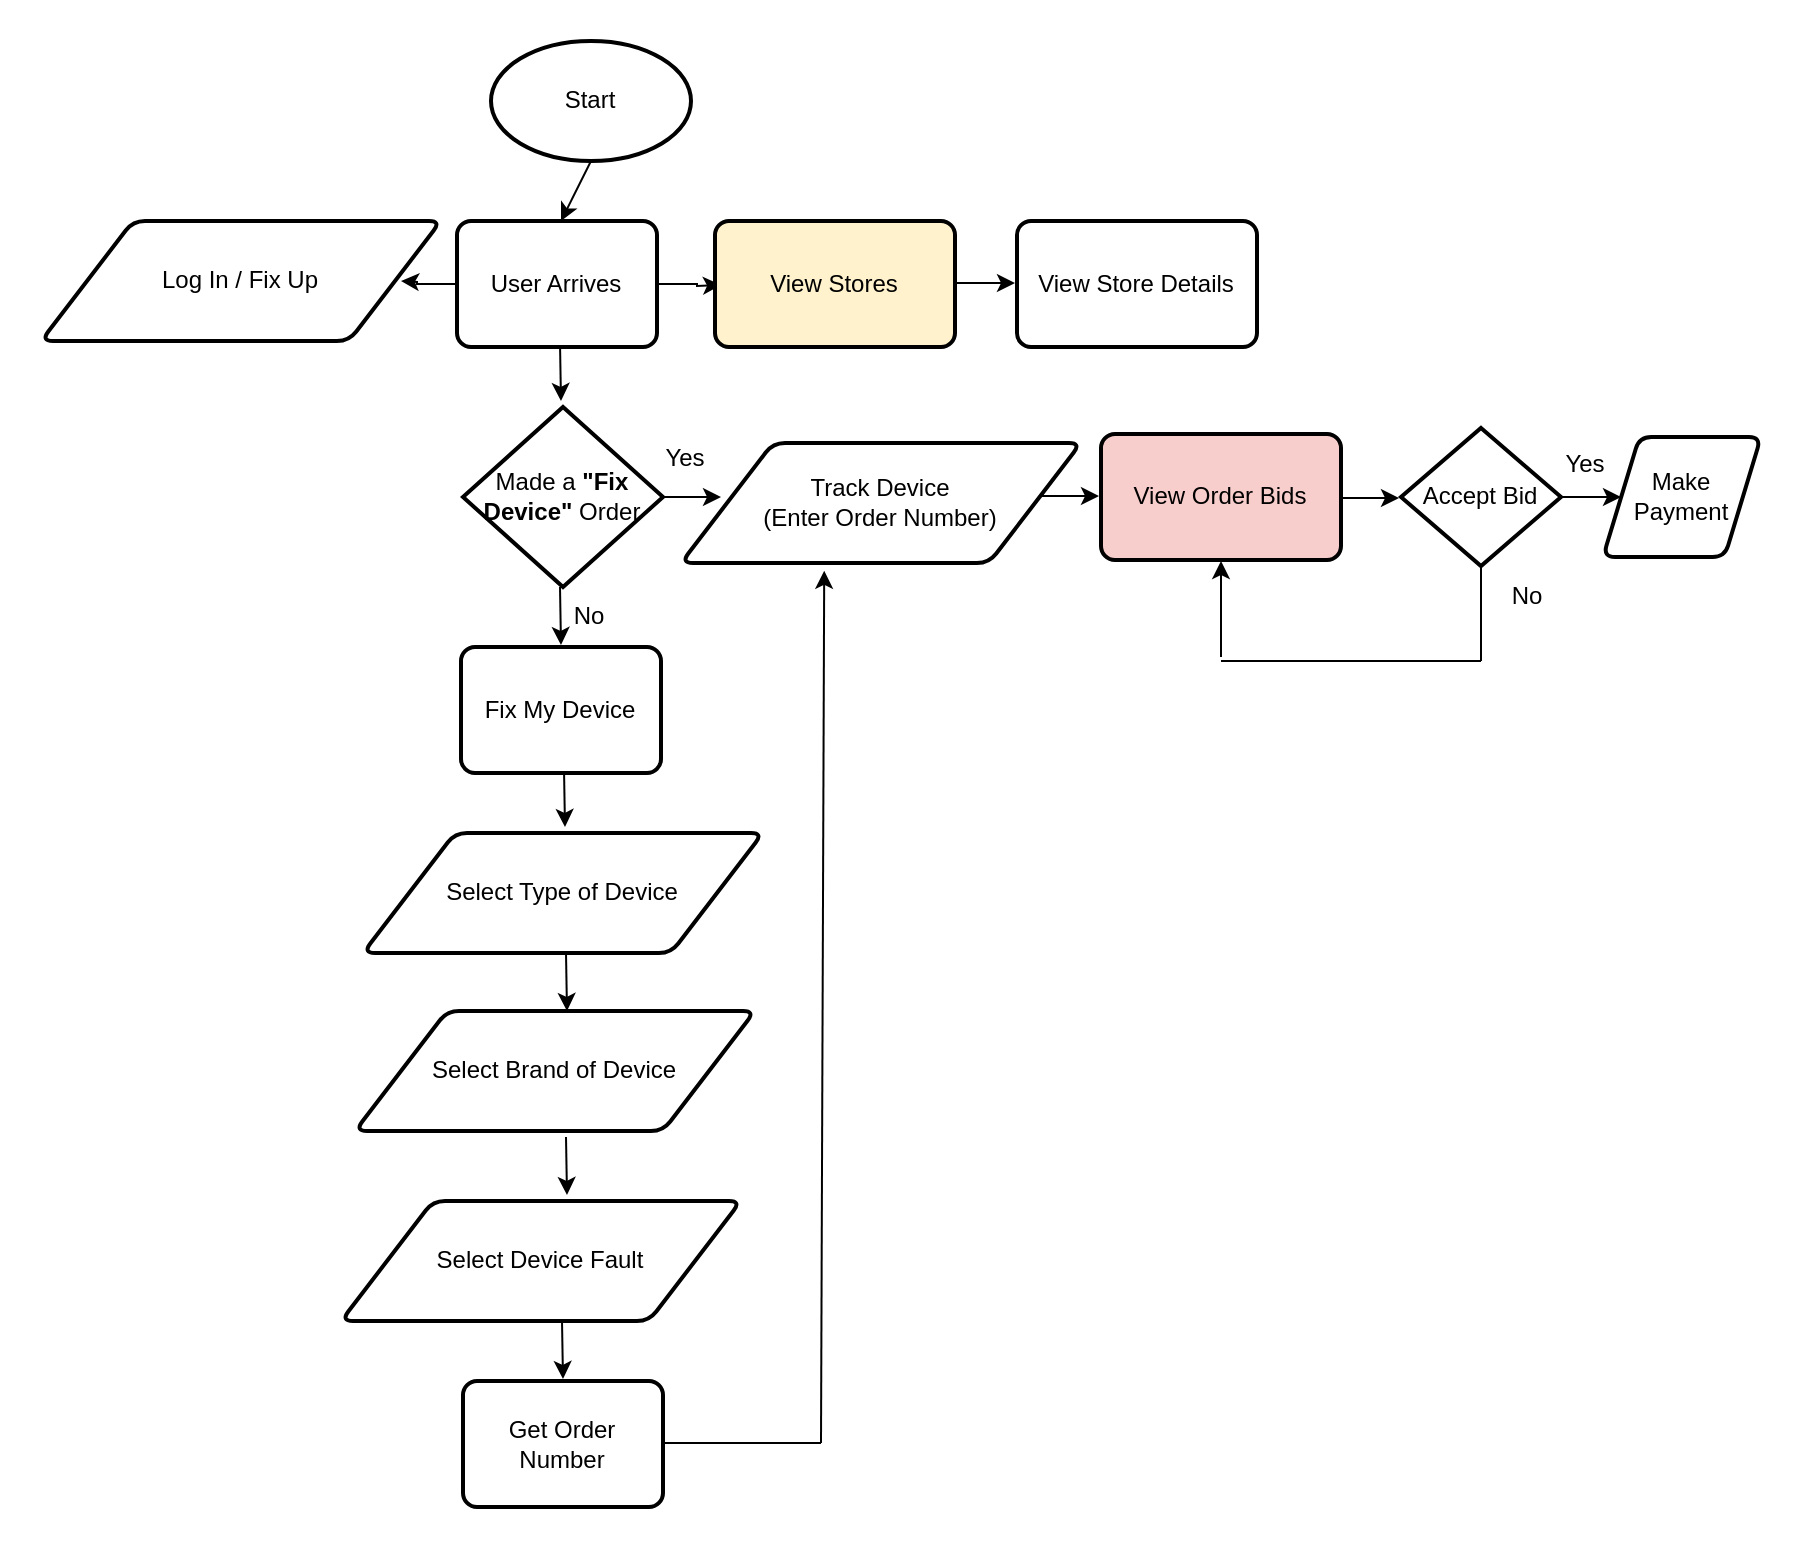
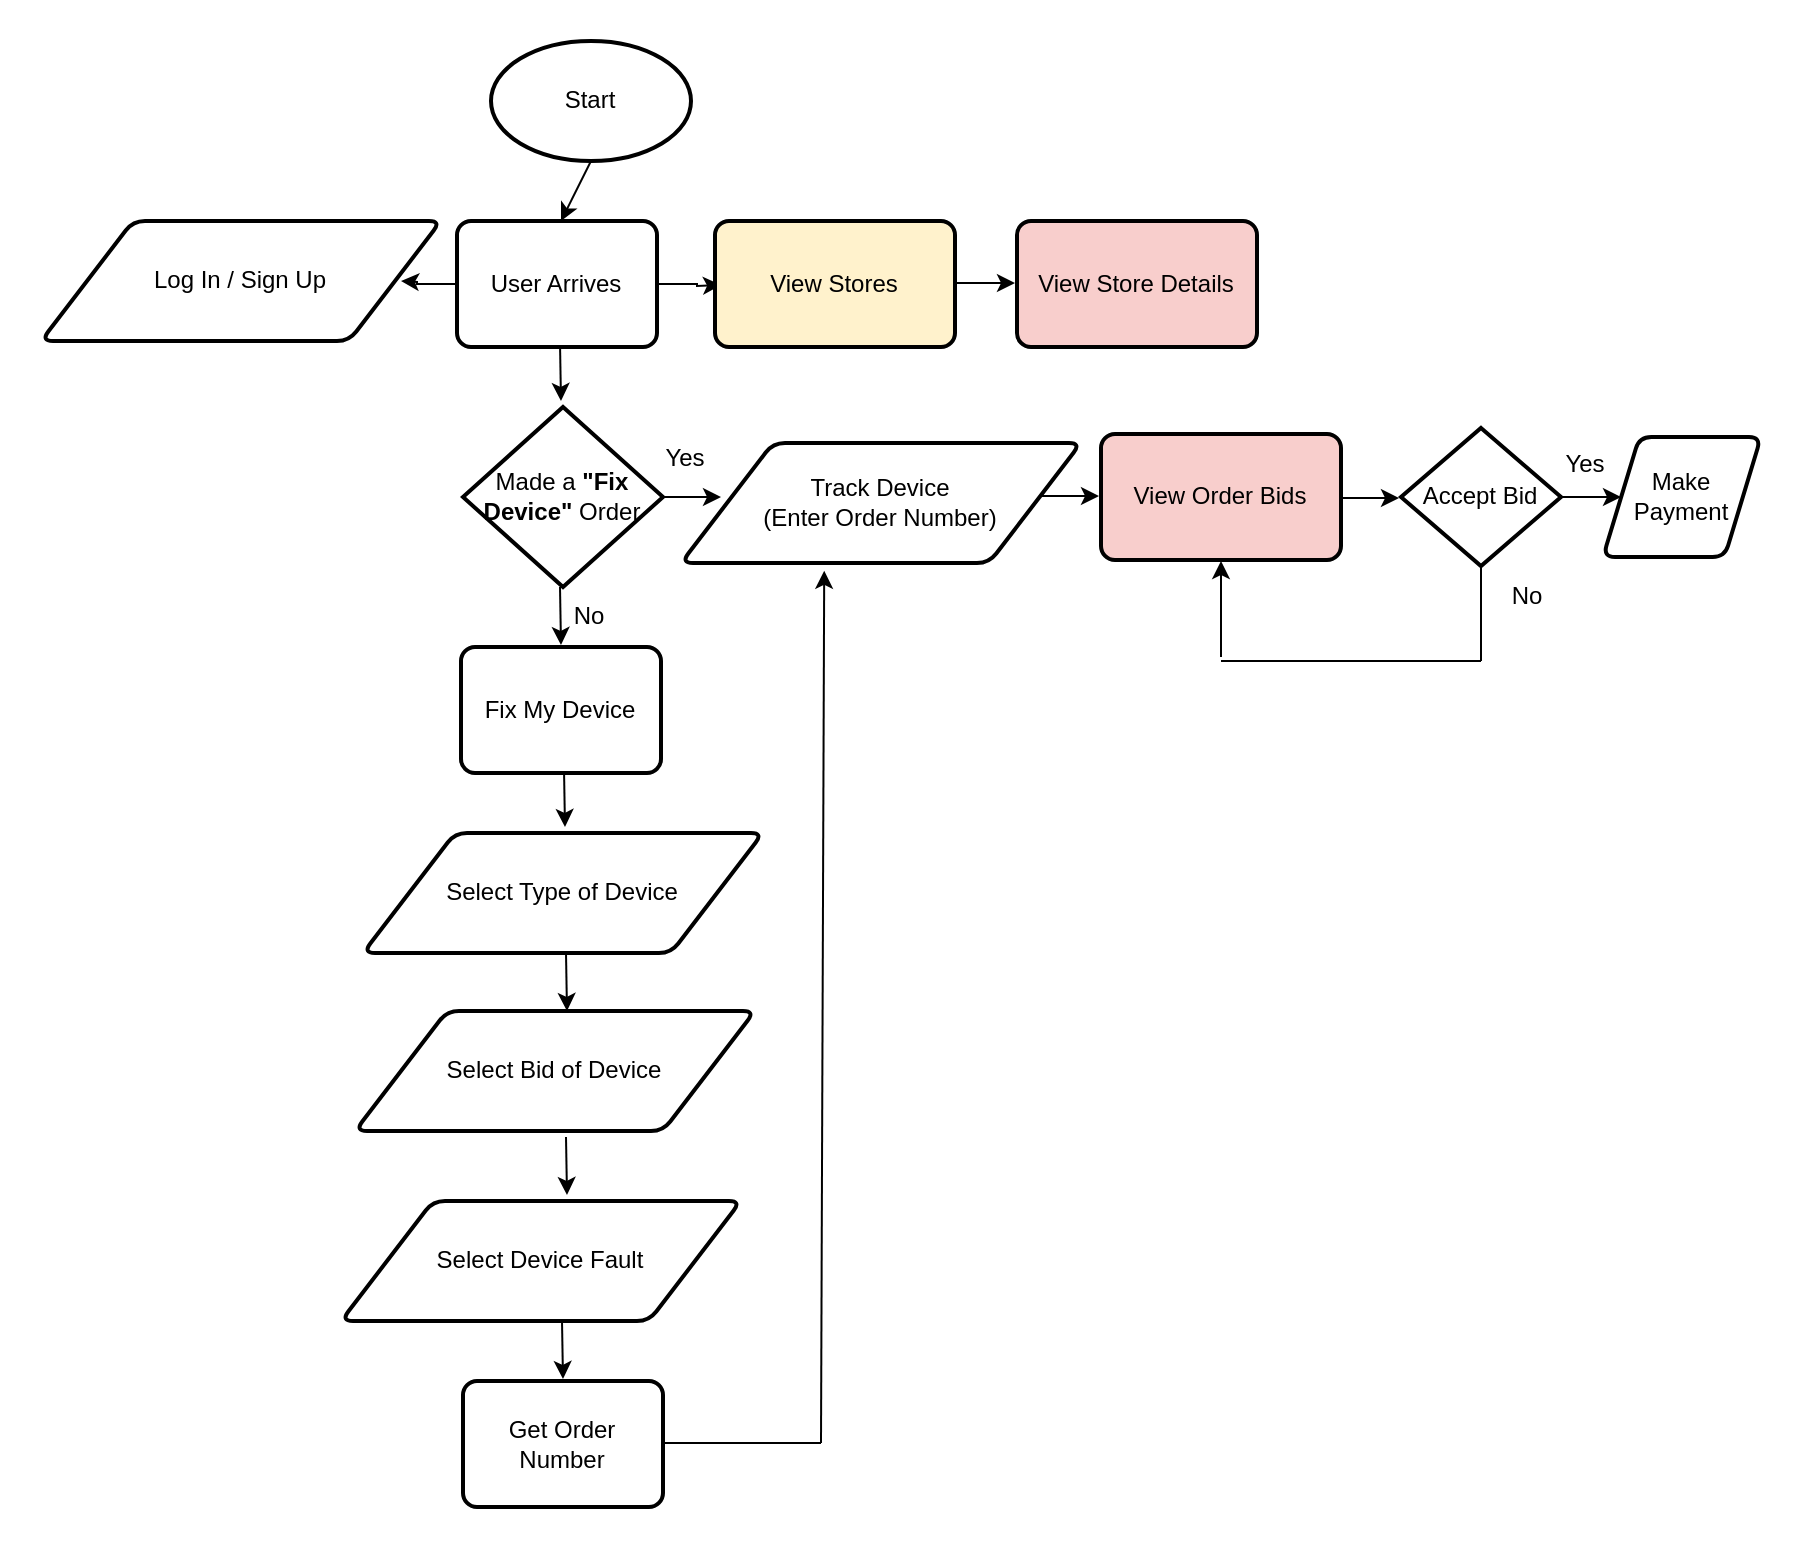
  <mxCell id="0" />
  <mxCell id="1" parent="0" />
  <mxCell id="2" value="Start" style="strokeWidth=2;html=1;shape=mxgraph.flowchart.start_1;whiteSpace=wrap;" vertex="1" parent="1"><mxGeometry x="245" y="20" width="100" height="60" as="geometry" /></mxCell>
  <mxCell id="3" value="" style="endArrow=classic;html=1;rounded=0;exitX=0.5;exitY=1;exitDx=0;exitDy=0;exitPerimeter=0;" edge="1" parent="1" source="2"><mxGeometry width="50" height="50" relative="1" as="geometry"><mxPoint x="255" y="160" as="sourcePoint" /><mxPoint x="280" y="110" as="targetPoint" /></mxGeometry></mxCell>
  <mxCell id="4" value="" style="endArrow=classic;html=1;rounded=0;exitX=0.5;exitY=1;exitDx=0;exitDy=0;exitPerimeter=0;" edge="1" parent="1"><mxGeometry width="50" height="50" relative="1" as="geometry"><mxPoint x="279.5" y="171" as="sourcePoint" /><mxPoint x="280" y="200" as="targetPoint" /></mxGeometry></mxCell>
  <mxCell id="5" value="" style="edgeStyle=orthogonalEdgeStyle;rounded=0;orthogonalLoop=1;jettySize=auto;html=1;" edge="1" parent="1" source="6"><mxGeometry relative="1" as="geometry"><mxPoint x="360" y="248" as="targetPoint" /></mxGeometry></mxCell>
  <mxCell id="6" value="Made a &lt;b&gt;&quot;Fix Device&quot;&lt;/b&gt; Order" style="strokeWidth=2;html=1;shape=mxgraph.flowchart.decision;whiteSpace=wrap;" vertex="1" parent="1"><mxGeometry x="231" y="203" width="100" height="90" as="geometry" /></mxCell>
  <mxCell id="7" value="" style="endArrow=classic;html=1;rounded=0;exitX=0.5;exitY=1;exitDx=0;exitDy=0;exitPerimeter=0;" edge="1" parent="1"><mxGeometry width="50" height="50" relative="1" as="geometry"><mxPoint x="279.5" y="293" as="sourcePoint" /><mxPoint x="280" y="322" as="targetPoint" /></mxGeometry></mxCell>
  <mxCell id="8" value="No" style="text;html=1;strokeColor=none;fillColor=none;align=center;verticalAlign=middle;whiteSpace=wrap;rounded=0;" vertex="1" parent="1"><mxGeometry x="280" y="293" width="29" height="30" as="geometry" /></mxCell>
  <mxCell id="9" value="" style="endArrow=classic;html=1;rounded=0;exitX=1;exitY=0.5;exitDx=0;exitDy=0;exitPerimeter=0;" edge="1" parent="1"><mxGeometry width="50" height="50" relative="1" as="geometry"><mxPoint x="520" y="247.5" as="sourcePoint" /><mxPoint x="549" y="247.5" as="targetPoint" /></mxGeometry></mxCell>
  <mxCell id="10" value="Yes" style="text;html=1;strokeColor=none;fillColor=none;align=center;verticalAlign=middle;whiteSpace=wrap;rounded=0;" vertex="1" parent="1"><mxGeometry x="328" y="214" width="29" height="30" as="geometry" /></mxCell>
  <mxCell id="11" value="Track Device&lt;br&gt;(Enter Order Number)" style="shape=parallelogram;html=1;strokeWidth=2;perimeter=parallelogramPerimeter;whiteSpace=wrap;rounded=1;arcSize=12;size=0.23;" vertex="1" parent="1"><mxGeometry x="340" y="221" width="200" height="60" as="geometry" /></mxCell>
  <mxCell id="12" value="" style="endArrow=classic;html=1;rounded=0;exitX=1;exitY=0.5;exitDx=0;exitDy=0;exitPerimeter=0;" edge="1" parent="1"><mxGeometry width="50" height="50" relative="1" as="geometry"><mxPoint x="670" y="248.5" as="sourcePoint" /><mxPoint x="699" y="248.5" as="targetPoint" /></mxGeometry></mxCell>
  <mxCell id="13" value="Accept Bid" style="strokeWidth=2;html=1;shape=mxgraph.flowchart.decision;whiteSpace=wrap;" vertex="1" parent="1"><mxGeometry x="700" y="213.5" width="80" height="69" as="geometry" /></mxCell>
  <mxCell id="14" value="No" style="text;html=1;strokeColor=none;fillColor=none;align=center;verticalAlign=middle;whiteSpace=wrap;rounded=0;" vertex="1" parent="1"><mxGeometry x="749" y="282.5" width="29" height="30" as="geometry" /></mxCell>
  <mxCell id="15" value="" style="endArrow=none;html=1;rounded=0;entryX=0.5;entryY=1;entryDx=0;entryDy=0;entryPerimeter=0;" edge="1" parent="1" target="13"><mxGeometry width="50" height="50" relative="1" as="geometry"><mxPoint x="740" y="330" as="sourcePoint" /><mxPoint x="749" y="293" as="targetPoint" /></mxGeometry></mxCell>
  <mxCell id="16" value="" style="endArrow=none;html=1;rounded=0;" edge="1" parent="1"><mxGeometry width="50" height="50" relative="1" as="geometry"><mxPoint x="610" y="330" as="sourcePoint" /><mxPoint x="740" y="330" as="targetPoint" /></mxGeometry></mxCell>
  <mxCell id="17" value="" style="endArrow=classic;html=1;rounded=0;" edge="1" parent="1"><mxGeometry width="50" height="50" relative="1" as="geometry"><mxPoint x="610" y="328" as="sourcePoint" /><mxPoint x="610" y="280" as="targetPoint" /></mxGeometry></mxCell>
  <mxCell id="18" value="" style="endArrow=classic;html=1;rounded=0;exitX=1;exitY=0.5;exitDx=0;exitDy=0;exitPerimeter=0;" edge="1" parent="1" source="13"><mxGeometry width="50" height="50" relative="1" as="geometry"><mxPoint x="780" y="253" as="sourcePoint" /><mxPoint x="810" y="248" as="targetPoint" /></mxGeometry></mxCell>
  <mxCell id="19" value="Make Payment" style="shape=parallelogram;html=1;strokeWidth=2;perimeter=parallelogramPerimeter;whiteSpace=wrap;rounded=1;arcSize=12;size=0.23;" vertex="1" parent="1"><mxGeometry x="801" y="218" width="79" height="60" as="geometry" /></mxCell>
  <mxCell id="20" value="" style="edgeStyle=orthogonalEdgeStyle;rounded=0;orthogonalLoop=1;jettySize=auto;html=1;" edge="1" parent="1" source="22"><mxGeometry relative="1" as="geometry"><mxPoint x="200" y="140" as="targetPoint" /></mxGeometry></mxCell>
  <mxCell id="21" value="" style="edgeStyle=orthogonalEdgeStyle;rounded=0;orthogonalLoop=1;jettySize=auto;html=1;" edge="1" parent="1" source="22"><mxGeometry relative="1" as="geometry"><mxPoint x="360" y="142" as="targetPoint" /></mxGeometry></mxCell>
  <mxCell id="22" value="User Arrives" style="rounded=1;whiteSpace=wrap;html=1;absoluteArcSize=1;arcSize=14;strokeWidth=2;" vertex="1" parent="1"><mxGeometry x="228" y="110" width="100" height="63" as="geometry" /></mxCell>
  <mxCell id="23" value="View Order Bids" style="rounded=1;whiteSpace=wrap;html=1;absoluteArcSize=1;arcSize=14;strokeWidth=2;fillColor=#f8cecc;" vertex="1" parent="1"><mxGeometry x="550" y="216.5" width="120" height="63" as="geometry" /></mxCell>
  <mxCell id="24" value="Yes" style="text;html=1;strokeColor=none;fillColor=none;align=center;verticalAlign=middle;whiteSpace=wrap;rounded=0;" vertex="1" parent="1"><mxGeometry x="778" y="216.5" width="29" height="30" as="geometry" /></mxCell>
  <mxCell id="25" value="" style="endArrow=classic;html=1;rounded=0;exitX=0.5;exitY=1;exitDx=0;exitDy=0;exitPerimeter=0;" edge="1" parent="1"><mxGeometry width="50" height="50" relative="1" as="geometry"><mxPoint x="281.5" y="384" as="sourcePoint" /><mxPoint x="282" y="413" as="targetPoint" /></mxGeometry></mxCell>
  <mxCell id="26" value="Fix My Device" style="rounded=1;whiteSpace=wrap;html=1;absoluteArcSize=1;arcSize=14;strokeWidth=2;" vertex="1" parent="1"><mxGeometry x="230" y="323" width="100" height="63" as="geometry" /></mxCell>
  <mxCell id="27" value="" style="endArrow=classic;html=1;rounded=0;exitX=0.5;exitY=1;exitDx=0;exitDy=0;exitPerimeter=0;" edge="1" parent="1"><mxGeometry width="50" height="50" relative="1" as="geometry"><mxPoint x="282.5" y="476" as="sourcePoint" /><mxPoint x="283" y="505" as="targetPoint" /></mxGeometry></mxCell>
  <mxCell id="28" value="" style="endArrow=classic;html=1;rounded=0;exitX=0.5;exitY=1;exitDx=0;exitDy=0;exitPerimeter=0;" edge="1" parent="1"><mxGeometry width="50" height="50" relative="1" as="geometry"><mxPoint x="282.5" y="568" as="sourcePoint" /><mxPoint x="283" y="597" as="targetPoint" /></mxGeometry></mxCell>
  <mxCell id="29" value="Select Type of Device" style="shape=parallelogram;html=1;strokeWidth=2;perimeter=parallelogramPerimeter;whiteSpace=wrap;rounded=1;arcSize=12;size=0.23;" vertex="1" parent="1"><mxGeometry x="181" y="416" width="200" height="60" as="geometry" /></mxCell>
- <mxCell id="30" value="Select Brand of Device" style="shape=parallelogram;html=1;strokeWidth=2;perimeter=parallelogramPerimeter;whiteSpace=wrap;rounded=1;arcSize=12;size=0.23;" vertex="1" parent="1"><mxGeometry x="177" y="505" width="200" height="60" as="geometry" /></mxCell>
+ <mxCell id="30" value="Select Bid of Device" style="shape=parallelogram;html=1;strokeWidth=2;perimeter=parallelogramPerimeter;whiteSpace=wrap;rounded=1;arcSize=12;size=0.23;" vertex="1" parent="1"><mxGeometry x="177" y="505" width="200" height="60" as="geometry" /></mxCell>
  <mxCell id="31" value="Select Device Fault" style="shape=parallelogram;html=1;strokeWidth=2;perimeter=parallelogramPerimeter;whiteSpace=wrap;rounded=1;arcSize=12;size=0.23;" vertex="1" parent="1"><mxGeometry x="170" y="600" width="200" height="60" as="geometry" /></mxCell>
  <mxCell id="32" value="Get Order Number" style="rounded=1;whiteSpace=wrap;html=1;absoluteArcSize=1;arcSize=14;strokeWidth=2;" vertex="1" parent="1"><mxGeometry x="231" y="690" width="100" height="63" as="geometry" /></mxCell>
  <mxCell id="33" value="" style="endArrow=classic;html=1;rounded=0;exitX=0.5;exitY=1;exitDx=0;exitDy=0;exitPerimeter=0;" edge="1" parent="1"><mxGeometry width="50" height="50" relative="1" as="geometry"><mxPoint x="280.5" y="660" as="sourcePoint" /><mxPoint x="281" y="689" as="targetPoint" /></mxGeometry></mxCell>
  <mxCell id="34" value="" style="endArrow=none;html=1;rounded=0;" edge="1" parent="1"><mxGeometry width="50" height="50" relative="1" as="geometry"><mxPoint x="331" y="721" as="sourcePoint" /><mxPoint x="410" y="721" as="targetPoint" /></mxGeometry></mxCell>
  <mxCell id="35" value="" style="endArrow=classic;html=1;rounded=0;entryX=0.358;entryY=1.065;entryDx=0;entryDy=0;entryPerimeter=0;" edge="1" parent="1" target="11"><mxGeometry width="50" height="50" relative="1" as="geometry"><mxPoint x="410" y="721" as="sourcePoint" /><mxPoint x="410" y="673" as="targetPoint" /></mxGeometry></mxCell>
- <mxCell id="36" value="Log In / Fix Up" style="shape=parallelogram;html=1;strokeWidth=2;perimeter=parallelogramPerimeter;whiteSpace=wrap;rounded=1;arcSize=12;size=0.23;" vertex="1" parent="1"><mxGeometry x="20" y="110" width="200" height="60" as="geometry" /></mxCell>
+ <mxCell id="36" value="Log In / Sign Up" style="shape=parallelogram;html=1;strokeWidth=2;perimeter=parallelogramPerimeter;whiteSpace=wrap;rounded=1;arcSize=12;size=0.23;" vertex="1" parent="1"><mxGeometry x="20" y="110" width="200" height="60" as="geometry" /></mxCell>
  <mxCell id="37" value="View Stores" style="rounded=1;whiteSpace=wrap;html=1;absoluteArcSize=1;arcSize=14;strokeWidth=2;fillColor=#fff2cc;" vertex="1" parent="1"><mxGeometry x="357" y="110" width="120" height="63" as="geometry" /></mxCell>
  <mxCell id="38" value="" style="endArrow=classic;html=1;rounded=0;exitX=1;exitY=0.5;exitDx=0;exitDy=0;exitPerimeter=0;" edge="1" parent="1"><mxGeometry width="50" height="50" relative="1" as="geometry"><mxPoint x="478" y="141" as="sourcePoint" /><mxPoint x="507" y="141" as="targetPoint" /></mxGeometry></mxCell>
- <mxCell id="39" value="View Store Details" style="rounded=1;whiteSpace=wrap;html=1;absoluteArcSize=1;arcSize=14;strokeWidth=2;" vertex="1" parent="1"><mxGeometry x="508" y="110" width="120" height="63" as="geometry" /></mxCell>
+ <mxCell id="39" value="View Store Details" style="rounded=1;whiteSpace=wrap;html=1;absoluteArcSize=1;arcSize=14;strokeWidth=2;fillColor=#f8cecc;" vertex="1" parent="1"><mxGeometry x="508" y="110" width="120" height="63" as="geometry" /></mxCell>
